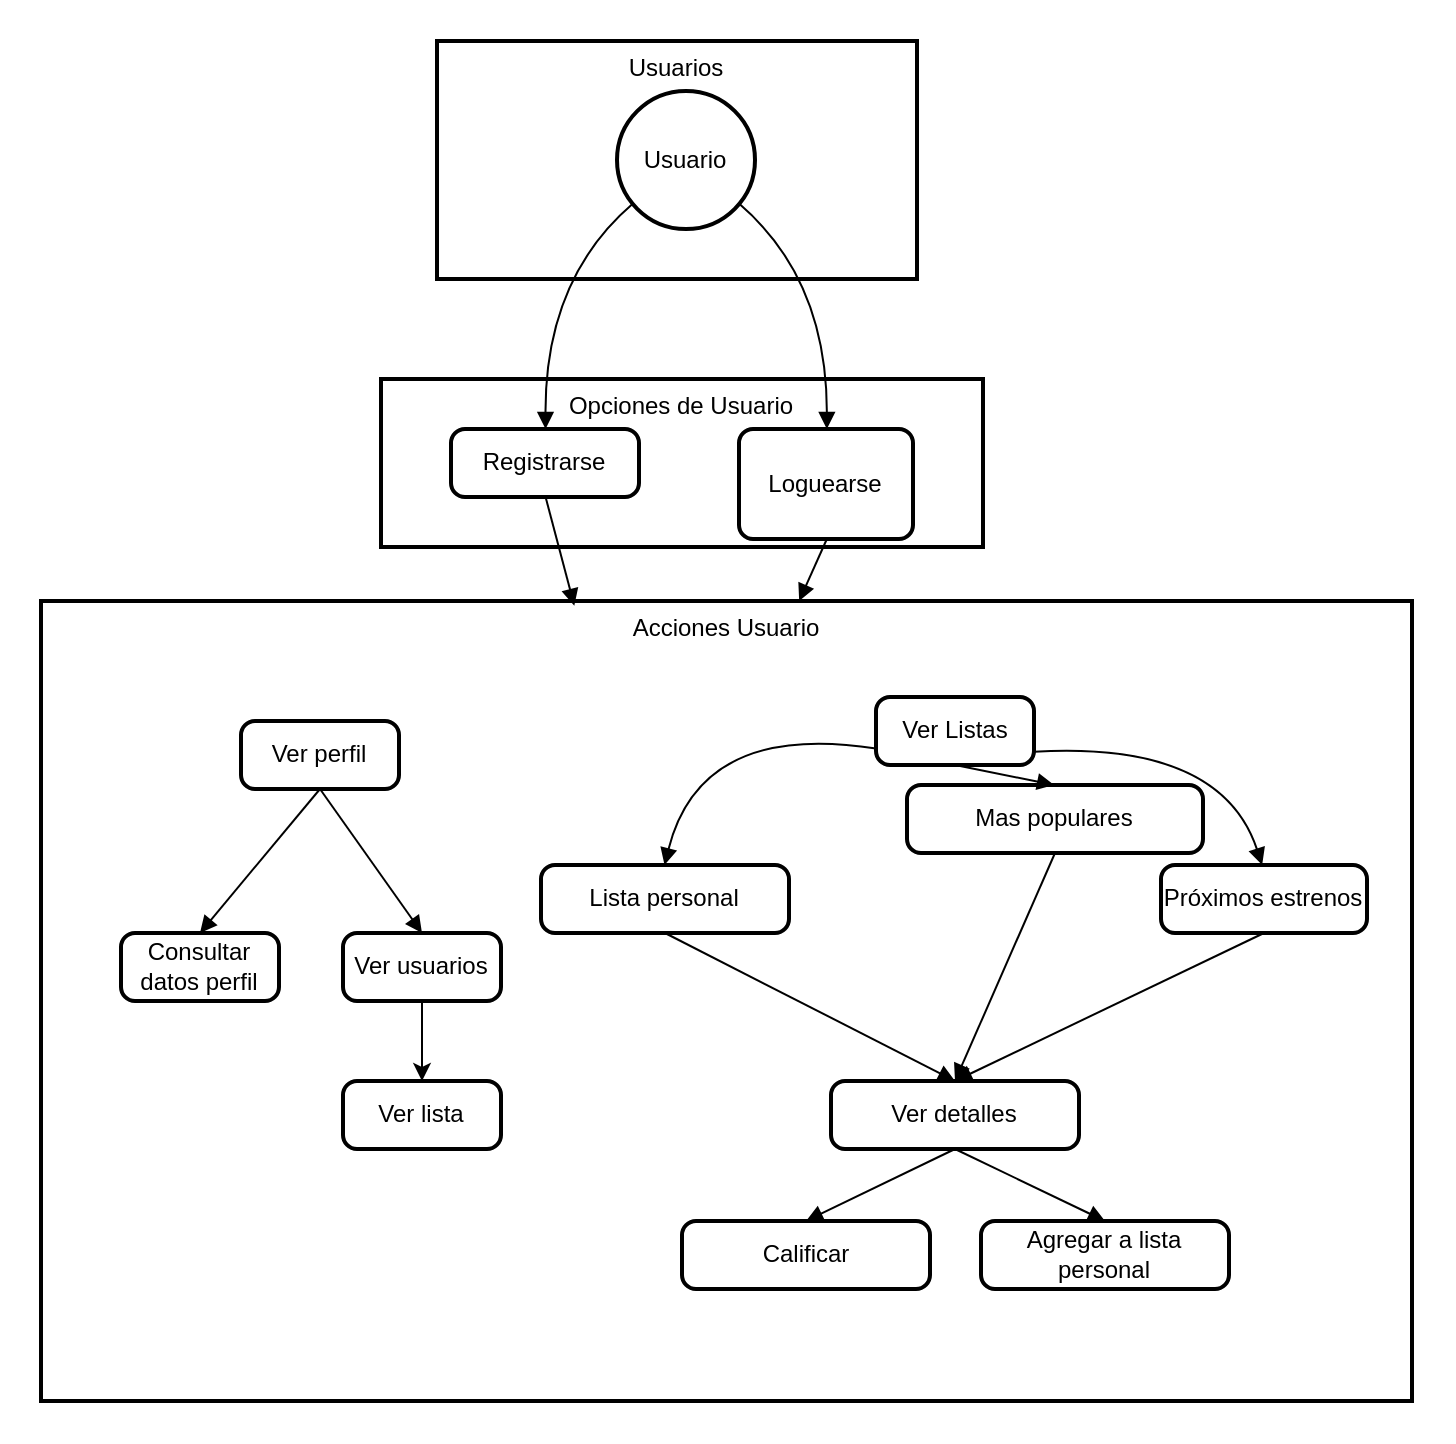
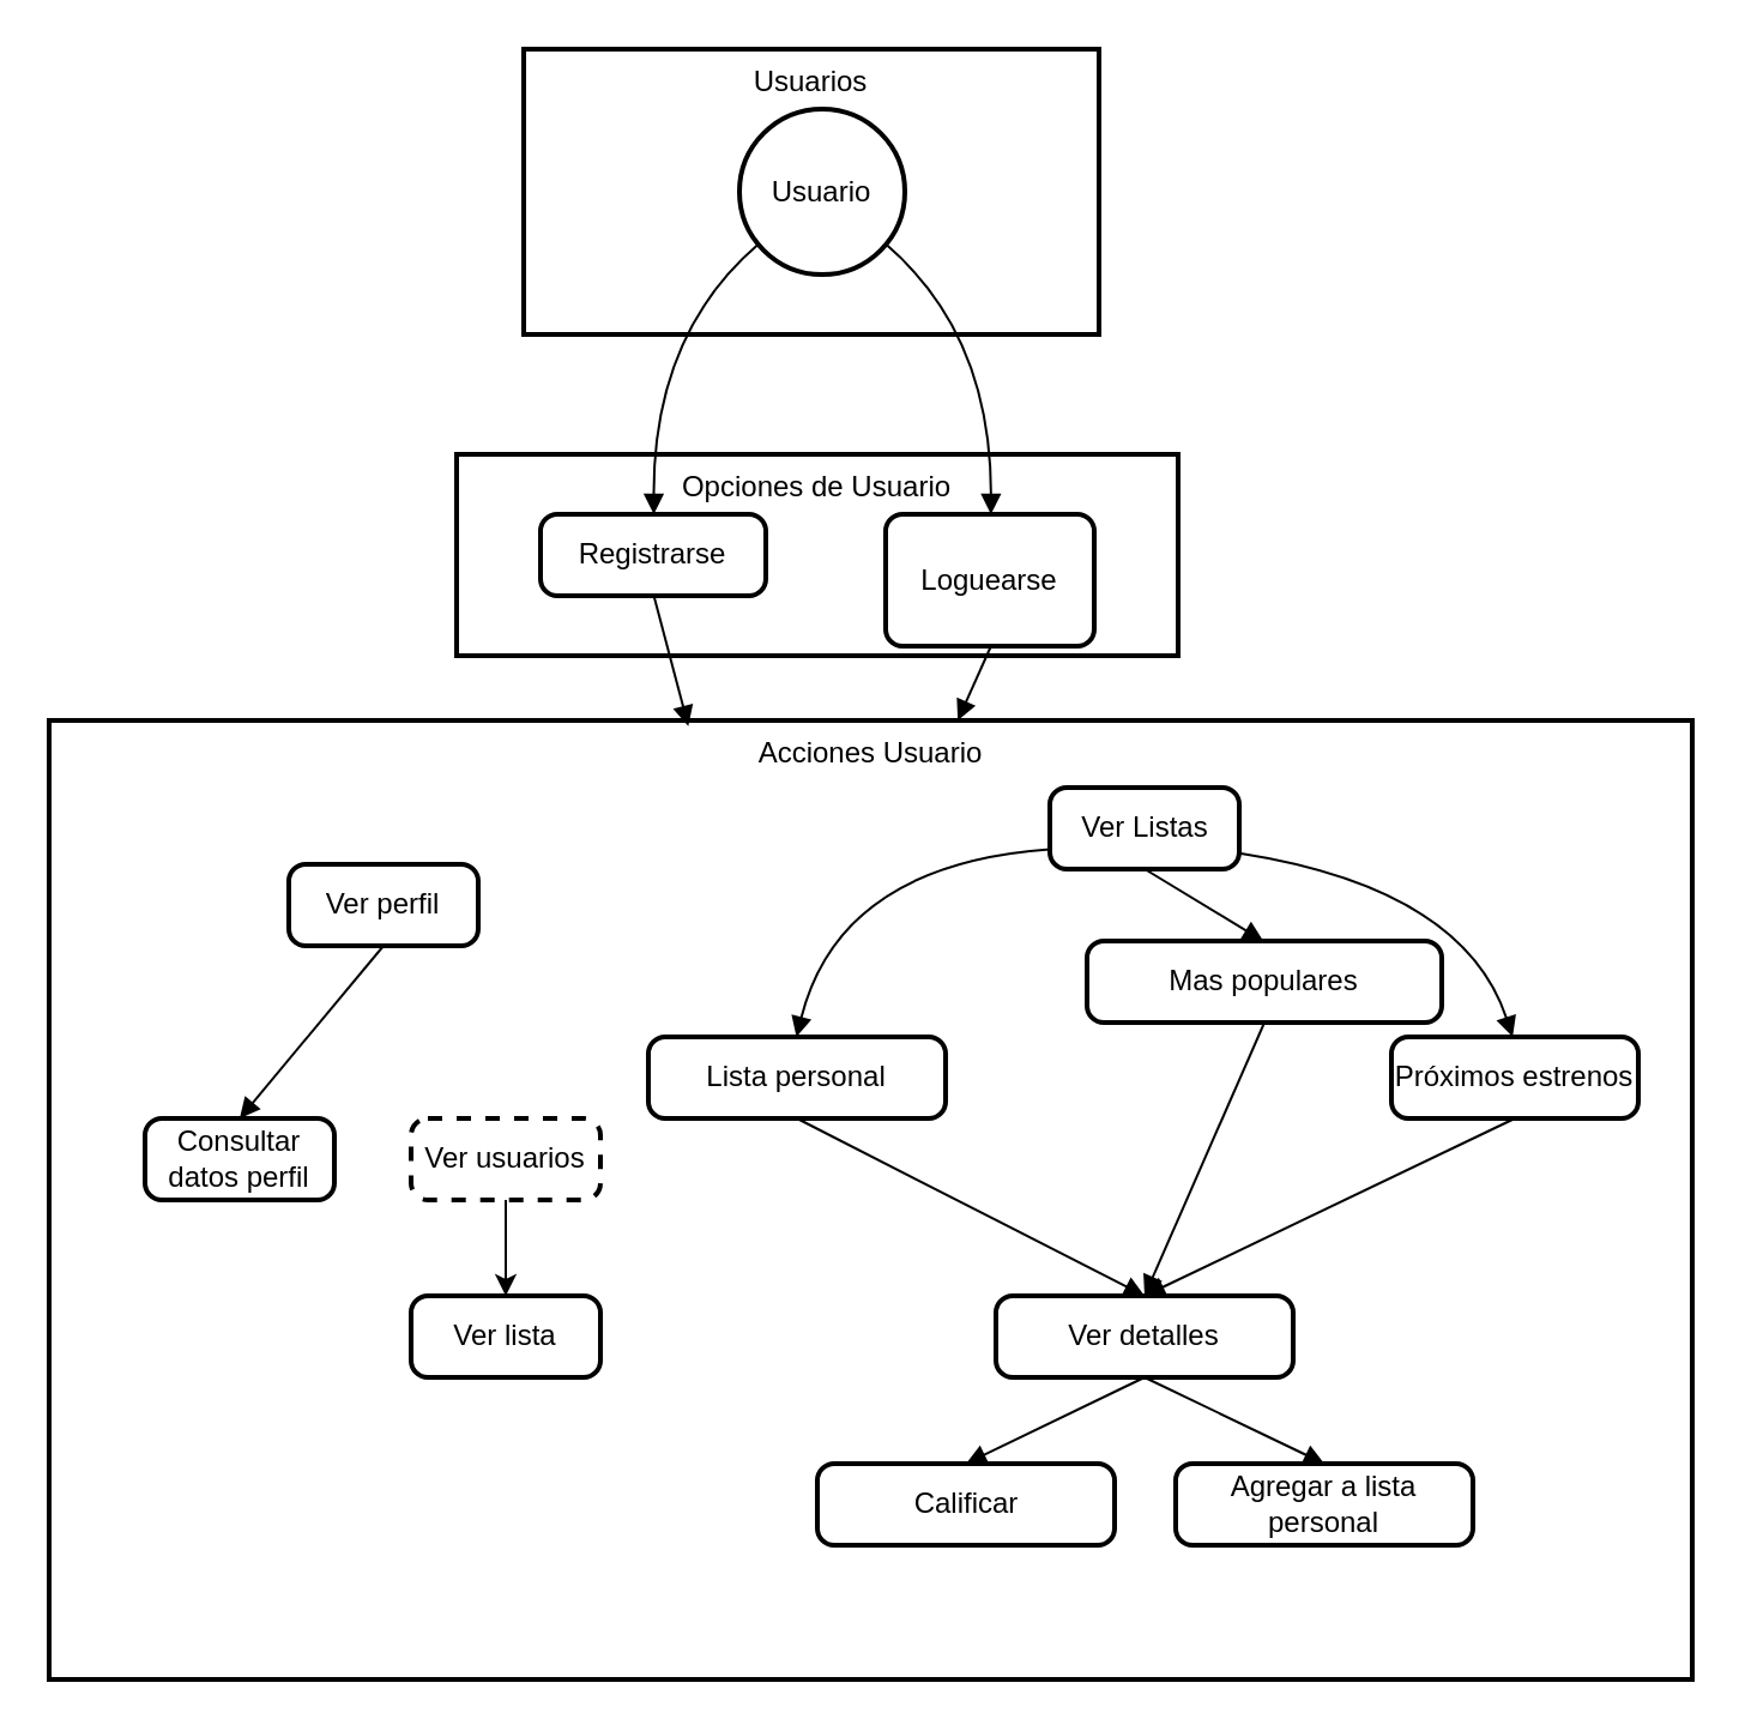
  <mxCell id="0" />
  <mxCell id="1" parent="0" />
  <mxCell id="2" value="Acciones Usuario" style="whiteSpace=wrap;strokeWidth=2;verticalAlign=top;" parent="1" vertex="1"><mxGeometry x="20" y="300" width="685.5" height="400" as="geometry" /></mxCell>
- <mxCell id="3" value="Ver Listas" style="rounded=1;absoluteArcSize=1;arcSize=14;whiteSpace=wrap;strokeWidth=2;" parent="1" vertex="1"><mxGeometry x="437.5" y="348" width="79" height="34" as="geometry" /></mxCell>
+ <mxCell id="3" value="Ver Listas" style="rounded=1;absoluteArcSize=1;arcSize=14;whiteSpace=wrap;strokeWidth=2;" parent="1" vertex="1"><mxGeometry x="437.5" y="328" width="79" height="34" as="geometry" /></mxCell>
  <mxCell id="4" value="Lista personal" style="rounded=1;absoluteArcSize=1;arcSize=14;whiteSpace=wrap;strokeWidth=2;" parent="1" vertex="1"><mxGeometry x="270" y="432" width="124" height="34" as="geometry" /></mxCell>
  <mxCell id="5" value="Mas populares" style="rounded=1;absoluteArcSize=1;arcSize=14;whiteSpace=wrap;strokeWidth=2;" parent="1" vertex="1"><mxGeometry x="453" y="392" width="148" height="34" as="geometry" /></mxCell>
  <mxCell id="6" value="Próximos estrenos" style="rounded=1;absoluteArcSize=1;arcSize=14;whiteSpace=wrap;strokeWidth=2;" parent="1" vertex="1"><mxGeometry x="580" y="432" width="103" height="34" as="geometry" /></mxCell>
  <mxCell id="7" value="Opciones de Usuario" style="whiteSpace=wrap;strokeWidth=2;verticalAlign=top;" parent="1" vertex="1"><mxGeometry x="190" y="189" width="301" height="84" as="geometry" /></mxCell>
  <mxCell id="8" value="Registrarse" style="rounded=1;absoluteArcSize=1;arcSize=14;whiteSpace=wrap;strokeWidth=2;" parent="1" vertex="1"><mxGeometry x="225" y="214" width="94" height="34" as="geometry" /></mxCell>
  <mxCell id="9" value="Loguearse" style="rounded=1;absoluteArcSize=1;arcSize=14;whiteSpace=wrap;strokeWidth=2;" parent="1" vertex="1"><mxGeometry x="369" y="214" width="87" height="55" as="geometry" /></mxCell>
  <mxCell id="10" value="Usuarios" style="whiteSpace=wrap;strokeWidth=2;verticalAlign=top;" parent="1" vertex="1"><mxGeometry x="218" y="20" width="240" height="119" as="geometry" /></mxCell>
  <mxCell id="11" value="Usuario" style="ellipse;aspect=fixed;strokeWidth=2;whiteSpace=wrap;" parent="1" vertex="1"><mxGeometry x="308" y="45" width="69" height="69" as="geometry" /></mxCell>
  <mxCell id="12" value="" style="curved=1;startArrow=none;endArrow=block;exitX=0.003;exitY=0.919;entryX=0.503;entryY=-0.006;" parent="1" source="11" target="8" edge="1"><mxGeometry relative="1" as="geometry"><Array as="points"><mxPoint x="272" y="139" /></Array></mxGeometry></mxCell>
  <mxCell id="13" value="" style="curved=1;startArrow=none;endArrow=block;exitX=1.0;exitY=0.919;entryX=0.505;entryY=-0.006;" parent="1" source="11" target="9" edge="1"><mxGeometry relative="1" as="geometry"><Array as="points"><mxPoint x="413" y="139" /></Array></mxGeometry></mxCell>
  <mxCell id="14" value="" style="startArrow=none;endArrow=block;exitX=0.503;exitY=0.994;entryX=0.389;entryY=0.006;entryDx=0;entryDy=0;entryPerimeter=0;" parent="1" source="8" target="2" edge="1"><mxGeometry relative="1" as="geometry" /></mxCell>
  <mxCell id="15" value="" style="startArrow=none;endArrow=block;exitX=0.505;exitY=0.994;entryX=0.553;entryY=0;entryDx=0;entryDy=0;entryPerimeter=0;" parent="1" source="9" target="2" edge="1"><mxGeometry relative="1" as="geometry" /></mxCell>
  <mxCell id="16" value="" style="startArrow=none;endArrow=block;exitX=0.004;exitY=0.755;entryX=0.498;entryY=-0.006;rounded=0;curved=1;" parent="1" source="3" target="4" edge="1"><mxGeometry relative="1" as="geometry"><Array as="points"><mxPoint x="350" y="360" /></Array></mxGeometry></mxCell>
  <mxCell id="17" value="" style="curved=1;startArrow=none;endArrow=block;exitX=0.501;exitY=0.994;entryX=0.497;entryY=-0.006;" parent="1" source="3" target="5" edge="1"><mxGeometry relative="1" as="geometry"><Array as="points" /></mxGeometry></mxCell>
  <mxCell id="18" value="" style="curved=1;startArrow=none;endArrow=block;exitX=0.999;exitY=0.806;entryX=0.491;entryY=-0.006;" parent="1" source="3" target="6" edge="1"><mxGeometry relative="1" as="geometry"><Array as="points"><mxPoint x="610" y="370" /></Array></mxGeometry></mxCell>
  <mxCell id="19" value="Ver detalles" style="rounded=1;absoluteArcSize=1;arcSize=14;whiteSpace=wrap;strokeWidth=2;" parent="1" vertex="1"><mxGeometry x="415" y="540" width="124" height="34" as="geometry" /></mxCell>
  <mxCell id="20" value="" style="curved=1;startArrow=none;endArrow=block;exitX=0.5;exitY=1;entryX=0.5;entryY=0;exitDx=0;exitDy=0;entryDx=0;entryDy=0;" parent="1" source="5" target="19" edge="1"><mxGeometry relative="1" as="geometry"><Array as="points" /><mxPoint x="413" y="392" as="sourcePoint" /><mxPoint x="412" y="442" as="targetPoint" /></mxGeometry></mxCell>
  <mxCell id="21" value="Calificar" style="rounded=1;absoluteArcSize=1;arcSize=14;whiteSpace=wrap;strokeWidth=2;" parent="1" vertex="1"><mxGeometry x="340.5" y="610" width="124" height="34" as="geometry" /></mxCell>
  <mxCell id="22" value="Agregar a lista personal" style="rounded=1;absoluteArcSize=1;arcSize=14;whiteSpace=wrap;strokeWidth=2;" parent="1" vertex="1"><mxGeometry x="490" y="610" width="124" height="34" as="geometry" /></mxCell>
  <mxCell id="23" value="" style="curved=1;startArrow=none;endArrow=block;exitX=0.5;exitY=1;entryX=0.5;entryY=0;exitDx=0;exitDy=0;entryDx=0;entryDy=0;" parent="1" source="6" target="19" edge="1"><mxGeometry relative="1" as="geometry"><Array as="points" /><mxPoint x="413" y="476" as="sourcePoint" /><mxPoint x="514" y="540" as="targetPoint" /></mxGeometry></mxCell>
  <mxCell id="24" value="" style="curved=1;startArrow=none;endArrow=block;exitX=0.5;exitY=1;entryX=0.5;entryY=0;exitDx=0;exitDy=0;entryDx=0;entryDy=0;" parent="1" source="19" target="21" edge="1"><mxGeometry relative="1" as="geometry"><Array as="points" /><mxPoint x="423" y="486" as="sourcePoint" /><mxPoint x="524" y="550" as="targetPoint" /></mxGeometry></mxCell>
  <mxCell id="25" value="" style="curved=1;startArrow=none;endArrow=block;exitX=0.5;exitY=1;entryX=0.5;entryY=0;exitDx=0;exitDy=0;entryDx=0;entryDy=0;" parent="1" source="19" target="22" edge="1"><mxGeometry relative="1" as="geometry"><Array as="points" /><mxPoint x="433" y="496" as="sourcePoint" /><mxPoint x="534" y="560" as="targetPoint" /></mxGeometry></mxCell>
  <mxCell id="26" value="" style="curved=1;startArrow=none;endArrow=block;exitX=0.5;exitY=1;entryX=0.5;entryY=0;exitDx=0;exitDy=0;entryDx=0;entryDy=0;" parent="1" source="4" target="19" edge="1"><mxGeometry relative="1" as="geometry"><Array as="points" /><mxPoint x="413" y="476" as="sourcePoint" /><mxPoint x="411" y="540" as="targetPoint" /></mxGeometry></mxCell>
  <mxCell id="27" value="Ver perfil" style="rounded=1;absoluteArcSize=1;arcSize=14;whiteSpace=wrap;strokeWidth=2;" parent="1" vertex="1"><mxGeometry x="120" y="360" width="79" height="34" as="geometry" /></mxCell>
  <mxCell id="28" value="Consultar datos perfil" style="rounded=1;absoluteArcSize=1;arcSize=14;whiteSpace=wrap;strokeWidth=2;" parent="1" vertex="1"><mxGeometry x="60" y="466" width="79" height="34" as="geometry" /></mxCell>
  <mxCell id="29" style="edgeStyle=orthogonalEdgeStyle;rounded=0;orthogonalLoop=1;jettySize=auto;html=1;exitX=0.5;exitY=1;exitDx=0;exitDy=0;entryX=0.5;entryY=0;entryDx=0;entryDy=0;" parent="1" source="30" target="33" edge="1"><mxGeometry relative="1" as="geometry" /></mxCell>
- <mxCell id="30" value="Ver usuarios" style="rounded=1;absoluteArcSize=1;arcSize=14;whiteSpace=wrap;strokeWidth=2;" parent="1" vertex="1"><mxGeometry x="171" y="466" width="79" height="34" as="geometry" /></mxCell>
+ <mxCell id="30" value="Ver usuarios" style="rounded=1;absoluteArcSize=1;arcSize=14;whiteSpace=wrap;strokeWidth=2;dashed=1;" parent="1" vertex="1"><mxGeometry x="171" y="466" width="79" height="34" as="geometry" /></mxCell>
  <mxCell id="31" value="" style="startArrow=none;endArrow=block;exitX=0.5;exitY=1;entryX=0.5;entryY=0;entryDx=0;entryDy=0;exitDx=0;exitDy=0;" parent="1" source="27" target="28" edge="1"><mxGeometry relative="1" as="geometry"><mxPoint x="282" y="258" as="sourcePoint" /><mxPoint x="297" y="313" as="targetPoint" /></mxGeometry></mxCell>
- <mxCell id="32" value="" style="startArrow=none;endArrow=block;exitX=0.5;exitY=1;entryX=0.5;entryY=0;entryDx=0;entryDy=0;exitDx=0;exitDy=0;" parent="1" source="27" target="30" edge="1"><mxGeometry relative="1" as="geometry"><mxPoint x="292" y="268" as="sourcePoint" /><mxPoint x="307" y="323" as="targetPoint" /></mxGeometry></mxCell>
  <mxCell id="33" value="Ver lista" style="rounded=1;absoluteArcSize=1;arcSize=14;whiteSpace=wrap;strokeWidth=2;" parent="1" vertex="1"><mxGeometry x="171" y="540" width="79" height="34" as="geometry" /></mxCell>
